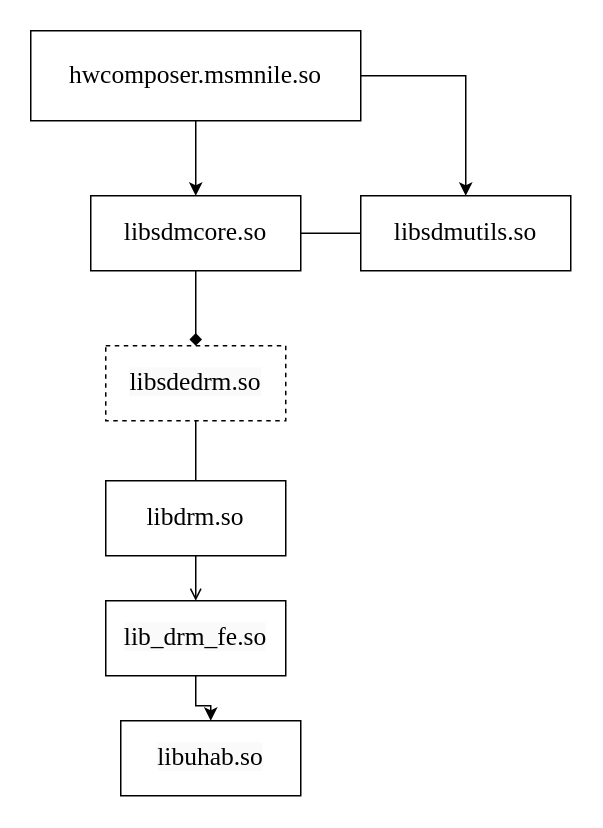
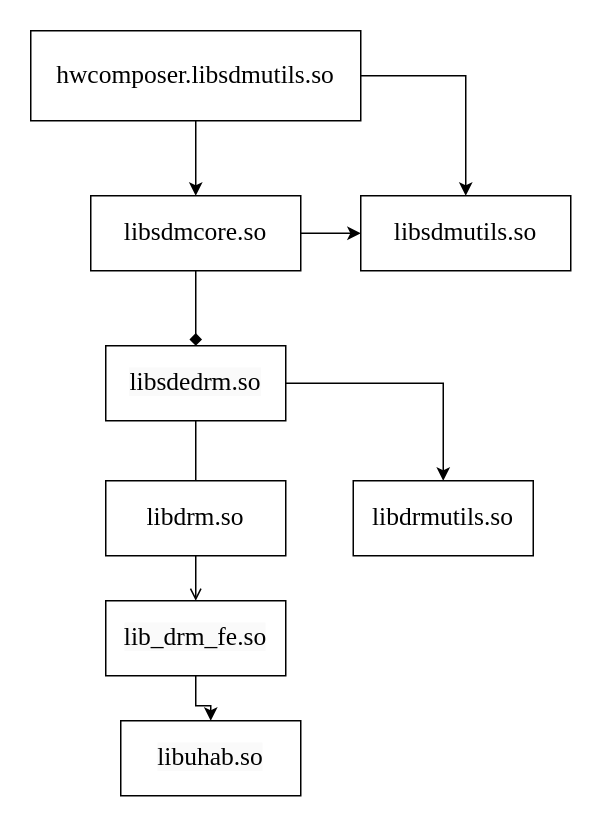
  <mxCell id="0" />
  <mxCell id="1" parent="0" />
  <mxCell id="2" value="" style="edgeStyle=orthogonalEdgeStyle;rounded=0;orthogonalLoop=1;jettySize=auto;html=1;endArrow=open;" edge="1" parent="1" source="3" target="5"><mxGeometry relative="1" as="geometry" /></mxCell>
  <mxCell id="3" value="&lt;span style=&quot;font-family: &amp;#34;vollkorn&amp;#34; , &amp;#34;palatino&amp;#34; , &amp;#34;times&amp;#34; ; font-size: 17px ; text-align: left ; background-color: rgb(255 , 255 , 255)&quot;&gt;libdrm.so&lt;/span&gt;" style="rounded=0;whiteSpace=wrap;html=1;" vertex="1" parent="1"><mxGeometry x="70" y="320" width="120" height="50" as="geometry" /></mxCell>
  <mxCell id="4" value="" style="edgeStyle=orthogonalEdgeStyle;rounded=0;orthogonalLoop=1;jettySize=auto;html=1;" edge="1" parent="1" source="5" target="12"><mxGeometry relative="1" as="geometry" /></mxCell>
  <mxCell id="5" value="&lt;span style=&quot;font-family: &amp;#34;vollkorn&amp;#34; , &amp;#34;palatino&amp;#34; , &amp;#34;times&amp;#34; ; font-size: 17px ; text-align: left ; background-color: rgb(250 , 250 , 250)&quot;&gt;lib_drm_fe.so&lt;/span&gt;" style="rounded=0;whiteSpace=wrap;html=1;" vertex="1" parent="1"><mxGeometry x="70" y="400" width="120" height="50" as="geometry" /></mxCell>
  <mxCell id="6" value="" style="edgeStyle=orthogonalEdgeStyle;rounded=0;orthogonalLoop=1;jettySize=auto;html=1;endArrow=none;" edge="1" parent="1" source="8" target="3"><mxGeometry relative="1" as="geometry" /></mxCell>
- <mxCell id="8" value="&lt;span style=&quot;font-family: &amp;#34;vollkorn&amp;#34; , &amp;#34;palatino&amp;#34; , &amp;#34;times&amp;#34; ; font-size: 17px ; text-align: left ; background-color: rgb(250 , 250 , 250)&quot;&gt;libsdedrm.so&lt;/span&gt;" style="rounded=0;whiteSpace=wrap;html=1;dashed=1;" vertex="1" parent="1"><mxGeometry x="70" y="230" width="120" height="50" as="geometry" /></mxCell>
+ <mxCell id="7" style="edgeStyle=orthogonalEdgeStyle;rounded=0;orthogonalLoop=1;jettySize=auto;html=1;" edge="1" parent="1" source="8" target="13"><mxGeometry relative="1" as="geometry" /></mxCell>
+ <mxCell id="8" value="&lt;span style=&quot;font-family: &amp;#34;vollkorn&amp;#34; , &amp;#34;palatino&amp;#34; , &amp;#34;times&amp;#34; ; font-size: 17px ; text-align: left ; background-color: rgb(250 , 250 , 250)&quot;&gt;libsdedrm.so&lt;/span&gt;" style="rounded=0;whiteSpace=wrap;html=1;" vertex="1" parent="1"><mxGeometry x="70" y="230" width="120" height="50" as="geometry" /></mxCell>
  <mxCell id="9" value="" style="edgeStyle=orthogonalEdgeStyle;rounded=0;orthogonalLoop=1;jettySize=auto;html=1;" edge="1" parent="1" source="11" target="16"><mxGeometry relative="1" as="geometry" /></mxCell>
  <mxCell id="10" style="edgeStyle=orthogonalEdgeStyle;rounded=0;orthogonalLoop=1;jettySize=auto;html=1;entryX=0.5;entryY=0;entryDx=0;entryDy=0;" edge="1" parent="1" source="11" target="17"><mxGeometry relative="1" as="geometry"><Array as="points"><mxPoint x="310" y="50" /></Array></mxGeometry></mxCell>
- <mxCell id="11" value="&lt;span style=&quot;font-family: &amp;#34;vollkorn&amp;#34; , &amp;#34;palatino&amp;#34; , &amp;#34;times&amp;#34; ; font-size: 17px ; text-align: left ; background-color: rgb(255 , 255 , 255)&quot;&gt;hwcomposer.msmnile.so&lt;/span&gt;" style="rounded=0;whiteSpace=wrap;html=1;" vertex="1" parent="1"><mxGeometry x="20" y="20" width="220" height="60" as="geometry" /></mxCell>
+ <mxCell id="11" value="&lt;span style=&quot;font-family: &amp;#34;vollkorn&amp;#34; , &amp;#34;palatino&amp;#34; , &amp;#34;times&amp;#34; ; font-size: 17px ; text-align: left ; background-color: rgb(255 , 255 , 255)&quot;&gt;hwcomposer.libsdmutils.so&lt;/span&gt;" style="rounded=0;whiteSpace=wrap;html=1;" vertex="1" parent="1"><mxGeometry x="20" y="20" width="220" height="60" as="geometry" /></mxCell>
  <mxCell id="12" value="&lt;span style=&quot;font-family: &amp;#34;vollkorn&amp;#34; , &amp;#34;palatino&amp;#34; , &amp;#34;times&amp;#34; ; font-size: 17px ; text-align: left ; background-color: rgb(250 , 250 , 250)&quot;&gt;libuhab.so&lt;/span&gt;" style="rounded=0;whiteSpace=wrap;html=1;" vertex="1" parent="1"><mxGeometry x="80" y="480" width="120" height="50" as="geometry" /></mxCell>
+ <mxCell id="13" value="&lt;div style=&quot;text-align: left&quot;&gt;&lt;span style=&quot;font-size: 17px&quot;&gt;&lt;font face=&quot;vollkorn, palatino, times&quot;&gt;libdrmutils.so&lt;/font&gt;&lt;/span&gt;&lt;/div&gt;" style="rounded=0;whiteSpace=wrap;html=1;" vertex="1" parent="1"><mxGeometry x="235" y="320" width="120" height="50" as="geometry" /></mxCell>
  <mxCell id="14" value="" style="edgeStyle=orthogonalEdgeStyle;rounded=0;orthogonalLoop=1;jettySize=auto;html=1;endArrow=diamond;" edge="1" parent="1" source="16" target="8"><mxGeometry relative="1" as="geometry" /></mxCell>
- <mxCell id="15" value="" style="edgeStyle=orthogonalEdgeStyle;rounded=0;orthogonalLoop=1;jettySize=auto;html=1;endArrow=none;" edge="1" parent="1" source="16" target="17"><mxGeometry relative="1" as="geometry" /></mxCell>
+ <mxCell id="15" value="" style="edgeStyle=orthogonalEdgeStyle;rounded=0;orthogonalLoop=1;jettySize=auto;html=1;" edge="1" parent="1" source="16" target="17"><mxGeometry relative="1" as="geometry" /></mxCell>
  <mxCell id="16" value="&lt;span style=&quot;font-family: &amp;#34;vollkorn&amp;#34; , &amp;#34;palatino&amp;#34; , &amp;#34;times&amp;#34; ; font-size: 17px ; text-align: left ; background-color: rgb(255 , 255 , 255)&quot;&gt;libsdmcore&lt;/span&gt;&lt;span style=&quot;font-family: &amp;#34;vollkorn&amp;#34; , &amp;#34;palatino&amp;#34; , &amp;#34;times&amp;#34; ; font-size: 17px ; text-align: left&quot;&gt;.so&lt;/span&gt;&lt;span style=&quot;font-family: &amp;#34;vollkorn&amp;#34; , &amp;#34;palatino&amp;#34; , &amp;#34;times&amp;#34; ; font-size: 17px ; text-align: left ; background-color: rgb(255 , 255 , 255)&quot;&gt;&lt;br&gt;&lt;/span&gt;" style="rounded=0;whiteSpace=wrap;html=1;" vertex="1" parent="1"><mxGeometry x="60" y="130" width="140" height="50" as="geometry" /></mxCell>
  <mxCell id="17" value="&lt;span style=&quot;text-align: left ; background-color: rgb(255 , 255 , 255)&quot;&gt;&lt;font face=&quot;vollkorn, palatino, times&quot;&gt;&lt;span style=&quot;font-size: 17px&quot;&gt;libsdmutils.so&lt;/span&gt;&lt;/font&gt;&lt;br&gt;&lt;/span&gt;" style="rounded=0;whiteSpace=wrap;html=1;" vertex="1" parent="1"><mxGeometry x="240" y="130" width="140" height="50" as="geometry" /></mxCell>
